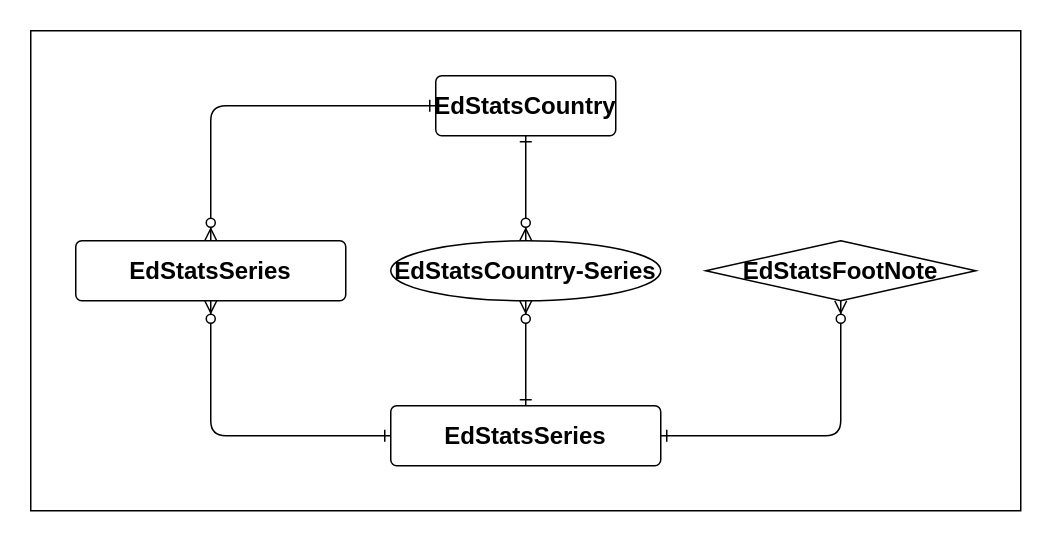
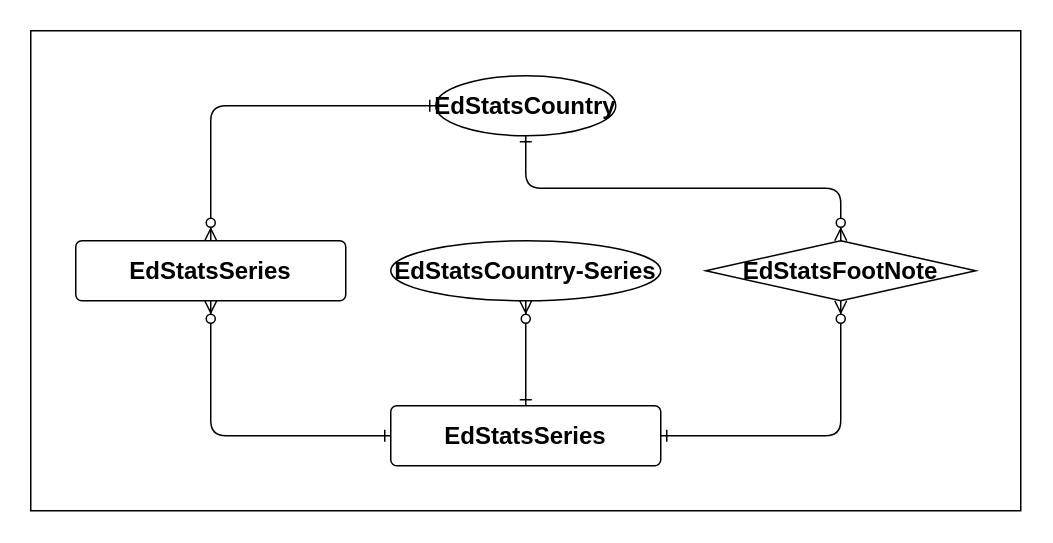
  <mxCell id="0" />
  <mxCell id="1" parent="0" />
  <mxCell id="2" value="" style="rounded=0;whiteSpace=wrap;html=1;" vertex="1" parent="1"><mxGeometry x="20" y="20" width="660" height="320" as="geometry" /></mxCell>
  <mxCell id="3" style="edgeStyle=orthogonalEdgeStyle;rounded=1;orthogonalLoop=1;jettySize=auto;html=1;exitX=0;exitY=0.5;exitDx=0;exitDy=0;entryX=0.5;entryY=0;entryDx=0;entryDy=0;startArrow=ERone;startFill=0;endArrow=ERzeroToMany;endFill=1;" parent="1" source="4" target="11" edge="1"><mxGeometry relative="1" as="geometry" /></mxCell>
- <mxCell id="4" value="&lt;b&gt;&lt;span lang=&quot;FR&quot; style=&quot;font-size: 12.0pt ; line-height: 107% ; font-family: &amp;#34;calibri&amp;#34; , sans-serif&quot;&gt;EdStatsCountry&lt;br&gt;&lt;/span&gt;&lt;/b&gt;" style="rounded=1;arcSize=10;whiteSpace=wrap;html=1;align=center;" parent="1" vertex="1"><mxGeometry x="290" y="50" width="120" height="40" as="geometry" /></mxCell>
+ <mxCell id="4" value="&lt;b&gt;&lt;span lang=&quot;FR&quot; style=&quot;font-size: 12.0pt ; line-height: 107% ; font-family: &amp;#34;calibri&amp;#34; , sans-serif&quot;&gt;EdStatsCountry&lt;br&gt;&lt;/span&gt;&lt;/b&gt;" style="ellipse;arcSize=10;whiteSpace=wrap;html=1;align=center;" parent="1" vertex="1"><mxGeometry x="290" y="50" width="120" height="40" as="geometry" /></mxCell>
  <mxCell id="5" value="&lt;b&gt;&lt;span lang=&quot;FR&quot; style=&quot;font-size: 12.0pt ; line-height: 107% ; font-family: &amp;#34;calibri&amp;#34; , sans-serif&quot;&gt;EdStatsCountry-Series&lt;/span&gt;&lt;/b&gt;" style="ellipse;arcSize=10;whiteSpace=wrap;html=1;align=center;" parent="1" vertex="1"><mxGeometry x="260" y="160" width="180" height="40" as="geometry" /></mxCell>
  <mxCell id="6" style="edgeStyle=orthogonalEdgeStyle;rounded=1;orthogonalLoop=1;jettySize=auto;html=1;exitX=0.5;exitY=0;exitDx=0;exitDy=0;entryX=0.5;entryY=1;entryDx=0;entryDy=0;startArrow=ERone;startFill=0;endArrow=ERzeroToMany;endFill=1;" parent="1" source="9" target="5" edge="1"><mxGeometry relative="1" as="geometry" /></mxCell>
  <mxCell id="7" style="edgeStyle=orthogonalEdgeStyle;rounded=1;orthogonalLoop=1;jettySize=auto;html=1;exitX=1;exitY=0.5;exitDx=0;exitDy=0;entryX=0.5;entryY=1;entryDx=0;entryDy=0;startArrow=ERone;startFill=0;endArrow=ERzeroToMany;endFill=1;" parent="1" source="9" target="12" edge="1"><mxGeometry relative="1" as="geometry" /></mxCell>
  <mxCell id="8" style="edgeStyle=orthogonalEdgeStyle;rounded=1;orthogonalLoop=1;jettySize=auto;html=1;exitX=0;exitY=0.5;exitDx=0;exitDy=0;startArrow=ERone;startFill=0;endArrow=ERzeroToMany;endFill=1;" parent="1" source="9" target="11" edge="1"><mxGeometry relative="1" as="geometry" /></mxCell>
  <mxCell id="9" value="&lt;b&gt;&lt;span lang=&quot;FR&quot; style=&quot;font-size: 12.0pt ; line-height: 107% ; font-family: &amp;#34;calibri&amp;#34; , sans-serif&quot;&gt;EdStatsSeries&lt;/span&gt;&lt;/b&gt;" style="rounded=1;arcSize=10;whiteSpace=wrap;html=1;align=center;" parent="1" vertex="1"><mxGeometry x="260" y="270" width="180" height="40" as="geometry" /></mxCell>
- <mxCell id="10" value="" style="endArrow=ERzeroToMany;html=1;endFill=1;startArrow=ERone;startFill=0;edgeStyle=orthogonalEdgeStyle;exitX=0.5;exitY=1;exitDx=0;exitDy=0;" parent="1" source="4" target="5" edge="1"><mxGeometry width="50" height="50" relative="1" as="geometry"><mxPoint x="350" y="170" as="sourcePoint" /><mxPoint x="350" y="100" as="targetPoint" /></mxGeometry></mxCell>
+ <mxCell id="10" value="" style="endArrow=ERzeroToMany;html=1;endFill=1;startArrow=ERone;startFill=0;edgeStyle=orthogonalEdgeStyle;exitX=0.5;exitY=1;exitDx=0;exitDy=0;" parent="1" source="4" target="12" edge="1"><mxGeometry width="50" height="50" relative="1" as="geometry"><mxPoint x="350" y="170" as="sourcePoint" /><mxPoint x="350" y="100" as="targetPoint" /></mxGeometry></mxCell>
  <mxCell id="11" value="&lt;b&gt;&lt;span lang=&quot;FR&quot; style=&quot;font-size: 12.0pt ; line-height: 107% ; font-family: &amp;#34;calibri&amp;#34; , sans-serif&quot;&gt;EdStatsSeries&lt;/span&gt;&lt;/b&gt;" style="rounded=1;arcSize=10;whiteSpace=wrap;html=1;align=center;" parent="1" vertex="1"><mxGeometry x="50" y="160" width="180" height="40" as="geometry" /></mxCell>
  <mxCell id="12" value="&lt;b&gt;&lt;span lang=&quot;FR&quot; style=&quot;font-size: 12.0pt ; line-height: 107% ; font-family: &amp;#34;calibri&amp;#34; , sans-serif&quot;&gt;EdStatsFootNote&lt;/span&gt;&lt;/b&gt;" style="rhombus;arcSize=10;whiteSpace=wrap;html=1;align=center;" parent="1" vertex="1"><mxGeometry x="470" y="160" width="180" height="40" as="geometry" /></mxCell>
